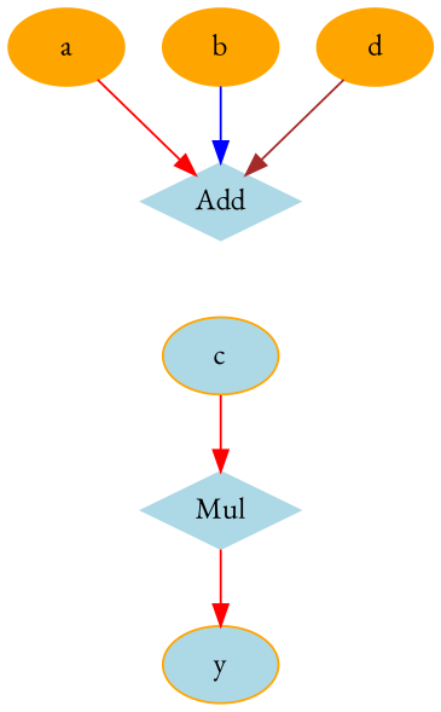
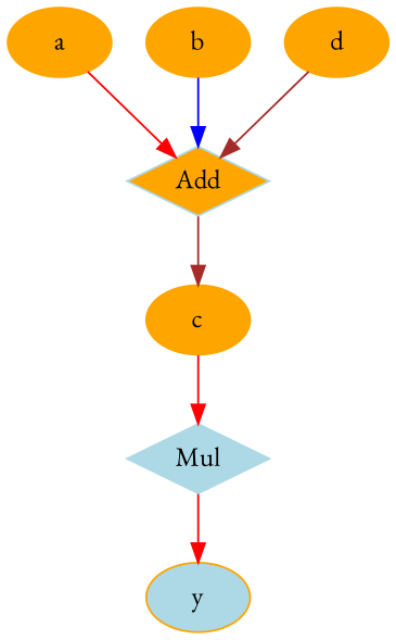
  digraph {
    fontname="EB Garamond"
    node [color=orange fontname="EB Garamond" style=filled]
    edge [color=red fontname="EB Garamond"]
    n1 [label=a]
-   n2 [color=lightblue label=Add shape=diamond]
-   n3 [label=c fillcolor=lightblue]
+   n2 [color=lightblue label=Add shape=diamond fillcolor=orange]
+   n3 [label=c]
    n4 [label=b]
    n5 [color=lightblue label=Mul shape=diamond]
    n6 [fillcolor=lightblue label=y]
    n7 [label=d]
    n1 -> n2
+   n2 -> n3 [color=brown]
    n3 -> n5
    n4 -> n2 [color=blue]
    n5 -> n6
    n7 -> n2 [color=brown]
  }
